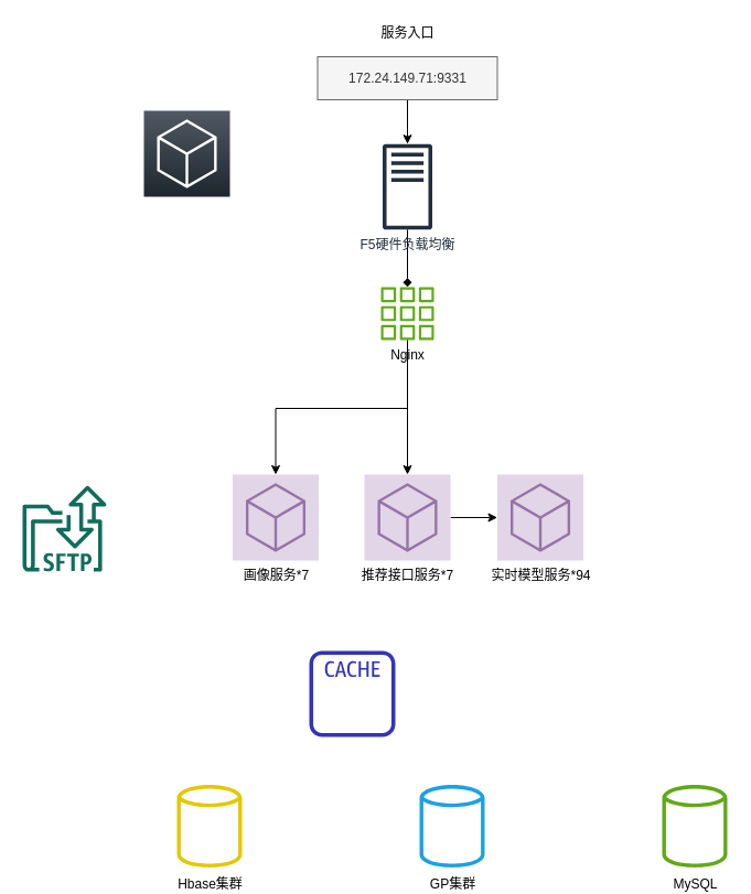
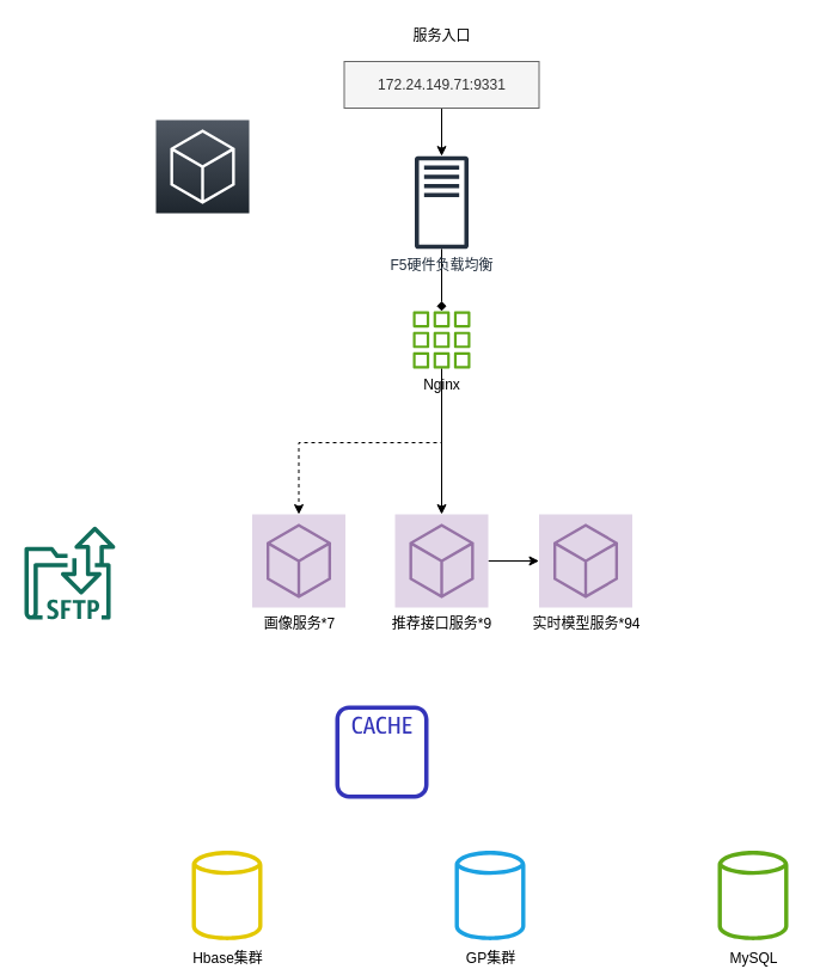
  <mxCell id="0" />
  <mxCell id="1" parent="0" />
  <mxCell id="2" value="" style="outlineConnect=0;fontColor=#232F3E;gradientColor=none;fillColor=#116D5B;strokeColor=none;dashed=0;verticalLabelPosition=bottom;verticalAlign=top;align=center;html=1;fontSize=12;fontStyle=0;aspect=fixed;shape=mxgraph.aws4.transfer_for_sftp_resource;" vertex="1" parent="1"><mxGeometry x="20" y="440" width="76" height="78" as="geometry" /></mxCell>
  <mxCell id="3" style="edgeStyle=orthogonalEdgeStyle;rounded=0;orthogonalLoop=1;jettySize=auto;html=1;entryX=0;entryY=0.5;entryDx=0;entryDy=0;entryPerimeter=0;fontColor=#000000;" edge="1" parent="1" source="4" target="12"><mxGeometry relative="1" as="geometry" /></mxCell>
- <mxCell id="4" value="推荐接口服务*7" style="points=[[0,0,0],[0.25,0,0],[0.5,0,0],[0.75,0,0],[1,0,0],[0,1,0],[0.25,1,0],[0.5,1,0],[0.75,1,0],[1,1,0],[0,0.25,0],[0,0.5,0],[0,0.75,0],[1,0.25,0],[1,0.5,0],[1,0.75,0]];gradientDirection=north;outlineConnect=0;fillColor=#e1d5e7;strokeColor=#9673a6;dashed=0;verticalLabelPosition=bottom;verticalAlign=top;align=center;html=1;fontSize=12;fontStyle=0;aspect=fixed;shape=mxgraph.aws4.resourceIcon;resIcon=mxgraph.aws4.general;" vertex="1" parent="1"><mxGeometry x="330" y="430" width="78" height="78" as="geometry" /></mxCell>
+ <mxCell id="4" value="推荐接口服务*9" style="points=[[0,0,0],[0.25,0,0],[0.5,0,0],[0.75,0,0],[1,0,0],[0,1,0],[0.25,1,0],[0.5,1,0],[0.75,1,0],[1,1,0],[0,0.25,0],[0,0.5,0],[0,0.75,0],[1,0.25,0],[1,0.5,0],[1,0.75,0]];gradientDirection=north;outlineConnect=0;fillColor=#e1d5e7;strokeColor=#9673a6;dashed=0;verticalLabelPosition=bottom;verticalAlign=top;align=center;html=1;fontSize=12;fontStyle=0;aspect=fixed;shape=mxgraph.aws4.resourceIcon;resIcon=mxgraph.aws4.general;" vertex="1" parent="1"><mxGeometry x="330" y="430" width="78" height="78" as="geometry" /></mxCell>
  <mxCell id="5" value="Hbase集群" style="outlineConnect=0;fontColor=#000000;fillColor=#e3c800;strokeColor=#B09500;dashed=0;verticalLabelPosition=bottom;verticalAlign=top;align=center;html=1;fontSize=12;fontStyle=0;aspect=fixed;pointerEvents=1;shape=mxgraph.aws4.generic_database;" vertex="1" parent="1"><mxGeometry x="160" y="710" width="59" height="78" as="geometry" /></mxCell>
  <mxCell id="6" style="edgeStyle=orthogonalEdgeStyle;rounded=0;orthogonalLoop=1;jettySize=auto;html=1;fontColor=#000000;endArrow=diamond;" edge="1" parent="1" source="7" target="18"><mxGeometry relative="1" as="geometry" /></mxCell>
  <mxCell id="7" value="F5硬件负载均衡" style="outlineConnect=0;fontColor=#232F3E;gradientColor=none;fillColor=#232F3E;strokeColor=none;dashed=0;verticalLabelPosition=bottom;verticalAlign=top;align=center;html=1;fontSize=12;fontStyle=0;aspect=fixed;pointerEvents=1;shape=mxgraph.aws4.traditional_server;" vertex="1" parent="1"><mxGeometry x="346.5" y="130" width="45" height="78" as="geometry" /></mxCell>
  <mxCell id="8" value="MySQL" style="outlineConnect=0;fillColor=#60a917;strokeColor=#2D7600;dashed=0;verticalLabelPosition=bottom;verticalAlign=top;align=center;html=1;fontSize=12;fontStyle=0;aspect=fixed;pointerEvents=1;shape=mxgraph.aws4.generic_database;" vertex="1" parent="1"><mxGeometry x="600" y="710" width="59" height="78" as="geometry" /></mxCell>
  <mxCell id="9" value="GP集群" style="outlineConnect=0;fillColor=#1ba1e2;strokeColor=#006EAF;dashed=0;verticalLabelPosition=bottom;verticalAlign=top;align=center;html=1;fontSize=12;fontStyle=0;aspect=fixed;pointerEvents=1;shape=mxgraph.aws4.generic_database;" vertex="1" parent="1"><mxGeometry x="380" y="710" width="59" height="78" as="geometry" /></mxCell>
  <mxCell id="10" value="服务入口" style="text;html=1;align=center;verticalAlign=middle;resizable=0;points=[];autosize=1;strokeColor=none;" vertex="1" parent="1"><mxGeometry x="339" y="20" width="60" height="20" as="geometry" /></mxCell>
  <mxCell id="11" value="" style="points=[[0,0,0],[0.25,0,0],[0.5,0,0],[0.75,0,0],[1,0,0],[0,1,0],[0.25,1,0],[0.5,1,0],[0.75,1,0],[1,1,0],[0,0.25,0],[0,0.5,0],[0,0.75,0],[1,0.25,0],[1,0.5,0],[1,0.75,0]];gradientDirection=north;outlineConnect=0;fontColor=#232F3E;gradientColor=#505863;fillColor=#1E262E;strokeColor=#ffffff;dashed=0;verticalLabelPosition=bottom;verticalAlign=top;align=center;html=1;fontSize=12;fontStyle=0;aspect=fixed;shape=mxgraph.aws4.resourceIcon;resIcon=mxgraph.aws4.general;" vertex="1" parent="1"><mxGeometry x="130" y="100" width="78" height="78" as="geometry" /></mxCell>
  <mxCell id="12" value="实时模型服务*94" style="points=[[0,0,0],[0.25,0,0],[0.5,0,0],[0.75,0,0],[1,0,0],[0,1,0],[0.25,1,0],[0.5,1,0],[0.75,1,0],[1,1,0],[0,0.25,0],[0,0.5,0],[0,0.75,0],[1,0.25,0],[1,0.5,0],[1,0.75,0]];gradientDirection=north;outlineConnect=0;fillColor=#e1d5e7;strokeColor=#9673a6;dashed=0;verticalLabelPosition=bottom;verticalAlign=top;align=center;html=1;fontSize=12;fontStyle=0;aspect=fixed;shape=mxgraph.aws4.resourceIcon;resIcon=mxgraph.aws4.general;" vertex="1" parent="1"><mxGeometry x="450.5" y="430" width="78" height="78" as="geometry" /></mxCell>
  <mxCell id="13" value="" style="edgeStyle=orthogonalEdgeStyle;rounded=0;orthogonalLoop=1;jettySize=auto;html=1;fontColor=#000000;" edge="1" parent="1" source="14" target="7"><mxGeometry relative="1" as="geometry" /></mxCell>
  <mxCell id="14" value="&lt;span&gt;172.24.149.71:9331&lt;/span&gt;" style="rounded=0;whiteSpace=wrap;html=1;fontColor=#333333;strokeWidth=1;fillColor=#f5f5f5;strokeColor=#666666;" vertex="1" parent="1"><mxGeometry x="287.5" y="51" width="163" height="39" as="geometry" /></mxCell>
  <mxCell id="15" value="画像服务*7" style="points=[[0,0,0],[0.25,0,0],[0.5,0,0],[0.75,0,0],[1,0,0],[0,1,0],[0.25,1,0],[0.5,1,0],[0.75,1,0],[1,1,0],[0,0.25,0],[0,0.5,0],[0,0.75,0],[1,0.25,0],[1,0.5,0],[1,0.75,0]];gradientDirection=north;outlineConnect=0;fillColor=#e1d5e7;strokeColor=#9673a6;dashed=0;verticalLabelPosition=bottom;verticalAlign=top;align=center;html=1;fontSize=12;fontStyle=0;aspect=fixed;shape=mxgraph.aws4.resourceIcon;resIcon=mxgraph.aws4.general;" vertex="1" parent="1"><mxGeometry x="210.5" y="430" width="78" height="78" as="geometry" /></mxCell>
  <mxCell id="16" style="edgeStyle=orthogonalEdgeStyle;rounded=0;orthogonalLoop=1;jettySize=auto;html=1;fontColor=#000000;" edge="1" parent="1" source="18" target="4"><mxGeometry relative="1" as="geometry" /></mxCell>
- <mxCell id="17" style="edgeStyle=orthogonalEdgeStyle;rounded=0;orthogonalLoop=1;jettySize=auto;html=1;entryX=0.5;entryY=0;entryDx=0;entryDy=0;entryPerimeter=0;fontColor=#000000;" edge="1" parent="1" source="18" target="15"><mxGeometry relative="1" as="geometry"><Array as="points"><mxPoint x="369" y="370" /><mxPoint x="250" y="370" /></Array></mxGeometry></mxCell>
+ <mxCell id="17" style="edgeStyle=orthogonalEdgeStyle;rounded=0;orthogonalLoop=1;jettySize=auto;html=1;entryX=0.5;entryY=0;entryDx=0;entryDy=0;entryPerimeter=0;fontColor=#000000;dashed=1;" edge="1" parent="1" source="18" target="15"><mxGeometry relative="1" as="geometry"><Array as="points"><mxPoint x="369" y="370" /><mxPoint x="250" y="370" /></Array></mxGeometry></mxCell>
  <mxCell id="18" value="Nginx" style="outlineConnect=0;fillColor=#60a917;strokeColor=#2D7600;dashed=0;verticalLabelPosition=bottom;verticalAlign=top;align=center;html=1;fontSize=12;fontStyle=0;aspect=fixed;pointerEvents=1;shape=mxgraph.aws4.instances_2;" vertex="1" parent="1"><mxGeometry x="345" y="260" width="48" height="48" as="geometry" /></mxCell>
  <mxCell id="19" value="" style="outlineConnect=0;fontColor=#232F3E;gradientColor=none;fillColor=#3334B9;strokeColor=none;dashed=0;verticalLabelPosition=bottom;verticalAlign=top;align=center;html=1;fontSize=12;fontStyle=0;aspect=fixed;pointerEvents=1;shape=mxgraph.aws4.cache_node;" vertex="1" parent="1"><mxGeometry x="280" y="590" width="78" height="78" as="geometry" /></mxCell>
